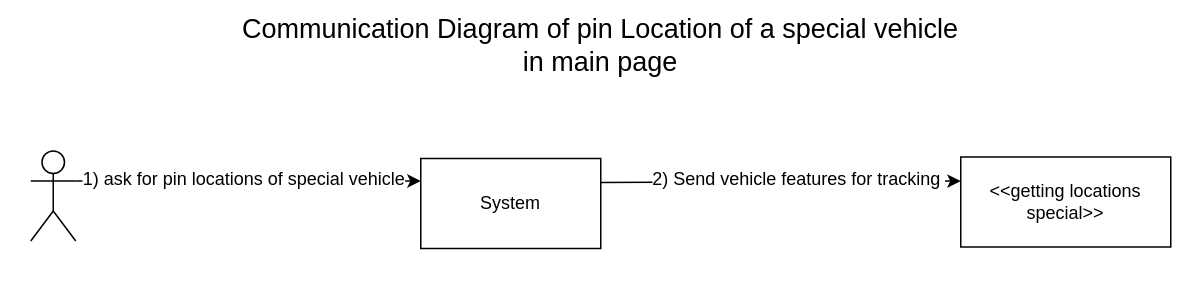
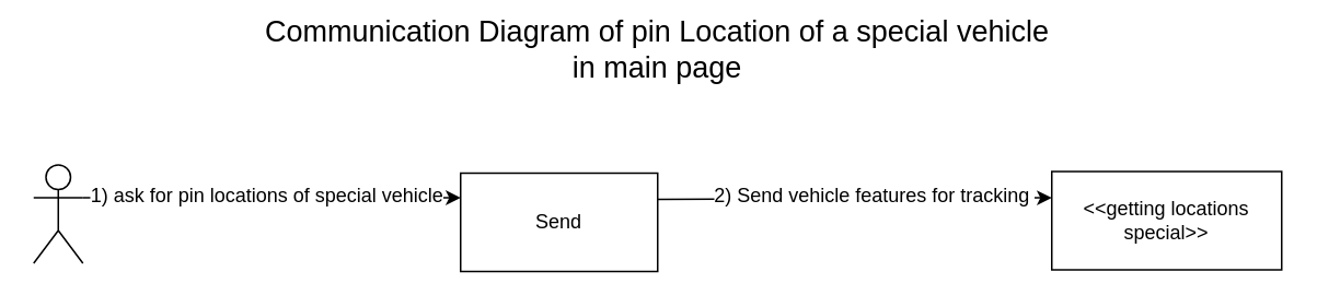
  <mxCell id="0" />
  <mxCell id="1" parent="0" />
  <mxCell id="2" value="" style="shape=umlActor;verticalLabelPosition=bottom;labelBackgroundColor=#ffffff;verticalAlign=top;html=1;outlineConnect=0;" vertex="1" parent="1"><mxGeometry x="20" y="100" width="30" height="60" as="geometry" /></mxCell>
- <mxCell id="3" value="System" style="rounded=0;whiteSpace=wrap;html=1;" vertex="1" parent="1"><mxGeometry x="280" y="105" width="120" height="60" as="geometry" /></mxCell>
+ <mxCell id="3" value="Send" style="rounded=0;whiteSpace=wrap;html=1;" vertex="1" parent="1"><mxGeometry x="280" y="105" width="120" height="60" as="geometry" /></mxCell>
  <mxCell id="4" value="&amp;lt;&amp;lt;getting locations special&amp;gt;&amp;gt;&lt;br&gt;" style="rounded=0;whiteSpace=wrap;html=1;" vertex="1" parent="1"><mxGeometry x="640" y="104" width="140" height="60" as="geometry" /></mxCell>
  <mxCell id="5" value="" style="endArrow=classic;html=1;entryX=0;entryY=0.25;entryDx=0;entryDy=0;exitX=1;exitY=0.333;exitDx=0;exitDy=0;exitPerimeter=0;" edge="1" parent="1" source="2" target="3"><mxGeometry width="50" height="50" relative="1" as="geometry"><mxPoint x="100" y="170" as="sourcePoint" /><mxPoint x="150" y="120" as="targetPoint" /></mxGeometry></mxCell>
  <mxCell id="6" value="&lt;span&gt;1) ask for pin locations of special vehicle&lt;/span&gt;&lt;br&gt;" style="text;html=1;resizable=0;points=[];align=center;verticalAlign=middle;labelBackgroundColor=#ffffff;" vertex="1" connectable="0" parent="5"><mxGeometry x="-0.035" y="1" relative="1" as="geometry"><mxPoint as="offset" /></mxGeometry></mxCell>
  <mxCell id="7" value="" style="endArrow=classic;html=1;exitX=1;exitY=0.25;exitDx=0;exitDy=0;entryX=0;entryY=0.25;entryDx=0;entryDy=0;" edge="1" parent="1"><mxGeometry width="50" height="50" relative="1" as="geometry"><mxPoint x="400" y="121" as="sourcePoint" /><mxPoint x="640" y="120" as="targetPoint" /></mxGeometry></mxCell>
  <mxCell id="8" value="&lt;span&gt;2)&amp;nbsp;&lt;/span&gt;&lt;span&gt;Send vehicle features for tracking&amp;nbsp;&lt;/span&gt;&lt;br&gt;" style="text;html=1;resizable=0;points=[];align=center;verticalAlign=middle;labelBackgroundColor=#ffffff;" vertex="1" connectable="0" parent="7"><mxGeometry x="0.208" relative="1" as="geometry"><mxPoint x="-13" y="-2" as="offset" /></mxGeometry></mxCell>
  <mxCell id="9" value="&lt;font style=&quot;font-size: 18px&quot;&gt;&lt;font style=&quot;font-size: 18px&quot;&gt;Communication Diagram of&amp;nbsp;&lt;/font&gt;&lt;span&gt;pin Location of a special vehicle in main page&lt;/span&gt;&lt;/font&gt;" style="text;html=1;strokeColor=none;fillColor=none;align=center;verticalAlign=middle;whiteSpace=wrap;rounded=0;" vertex="1" parent="1"><mxGeometry x="160" y="20" width="480" height="20" as="geometry" /></mxCell>
